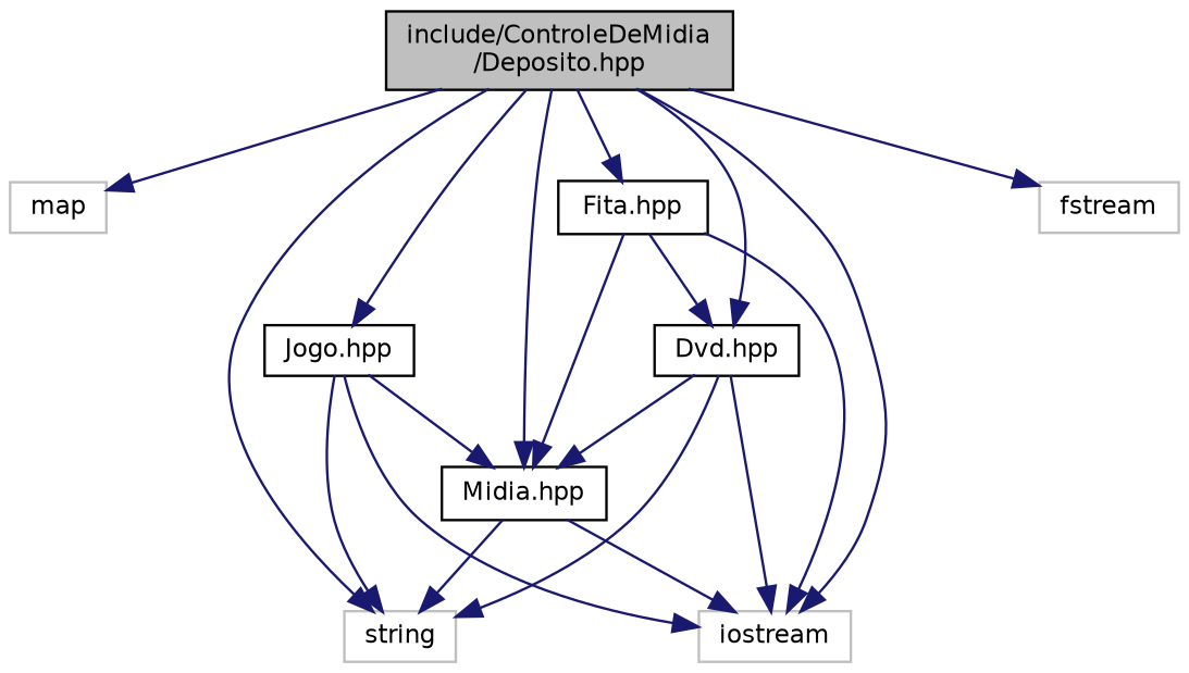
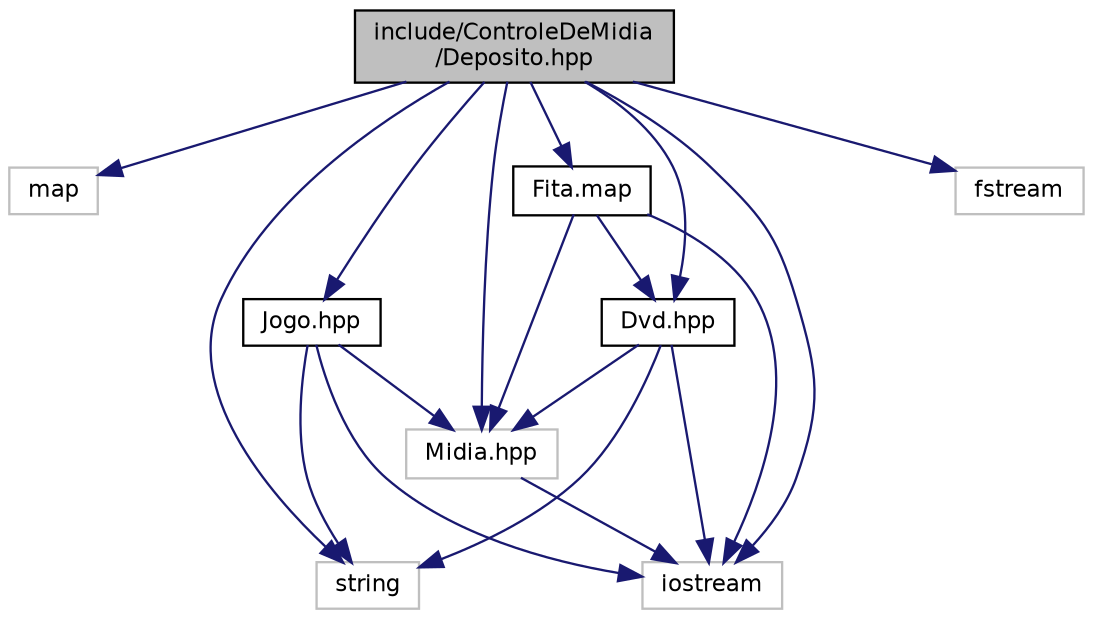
  digraph {
    node [color=black fillcolor=white fontname=Helvetica fontsize=10 shape=record style=filled]
    edge [color=midnightblue fontname=Helvetica fontsize=10 labelfontname=Helvetica labelfontsize=10 style=solid]
    n1 [fillcolor=grey75 fontcolor=black height=0.2 label="include/ControleDeMidia\l/Deposito.hpp" width=0.4]
    n2 [color=grey75 height=0.2 label=map width=0.4]
    n3 [color=grey75 height=0.2 label=string width=0.4]
    n4 [color=grey75 height=0.2 label=fstream width=0.4]
    n5 [color=grey75 height=0.2 label=iostream width=0.4]
    n6 [height=0.2 label="Dvd.hpp" width=0.4]
-   n7 [height=0.2 label="Midia.hpp" width=0.4]
-   n8 [height=0.2 label="Fita.hpp" width=0.4]
+   n7 [color=grey75 height=0.2 label="Midia.hpp" width=0.4]
+   n8 [height=0.2 label="Fita.map" width=0.4]
    n9 [height=0.2 label="Jogo.hpp" width=0.4]
    n1 -> n2
    n1 -> n3
    n1 -> n4
    n1 -> n5
    n1 -> n6
    n1 -> n7
    n1 -> n8
    n1 -> n9
    n6 -> n3
    n6 -> n5
    n6 -> n7
-   n7 -> n3
    n7 -> n5
    n8 -> n5
    n8 -> n6
    n8 -> n7
    n9 -> n3
    n9 -> n5
    n9 -> n7
  }
